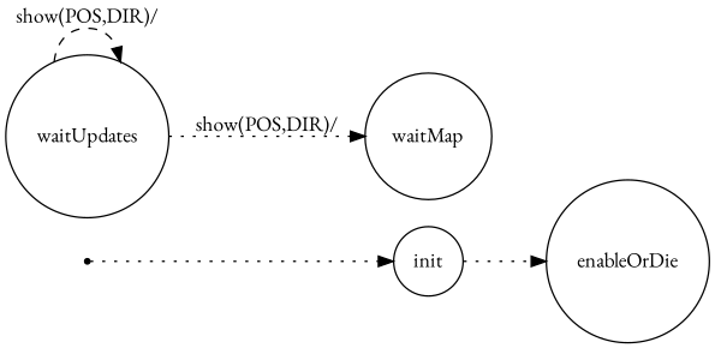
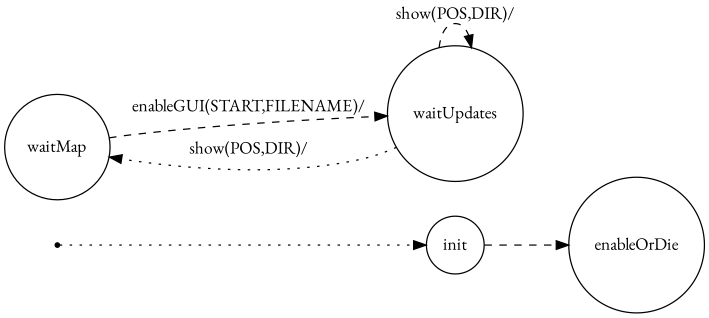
  digraph {
    fontname="EB Garamond"
    rankdir=LR
    node [fontname="EB Garamond" shape=circle]
    edge [fontname="EB Garamond" style=dashed]
    iniziale [shape=point]
    init
    enableOrDie
    waitMap
    waitUpdates
    iniziale -> init [style=dotted]
-   init -> enableOrDie [style=dotted]
+   init -> enableOrDie
+   waitMap -> waitUpdates [label="enableGUI(START,FILENAME)/"]
    waitUpdates -> waitMap [label="show(POS,DIR)/" style=dotted]
    waitUpdates -> waitUpdates [label="show(POS,DIR)/"]
  }
